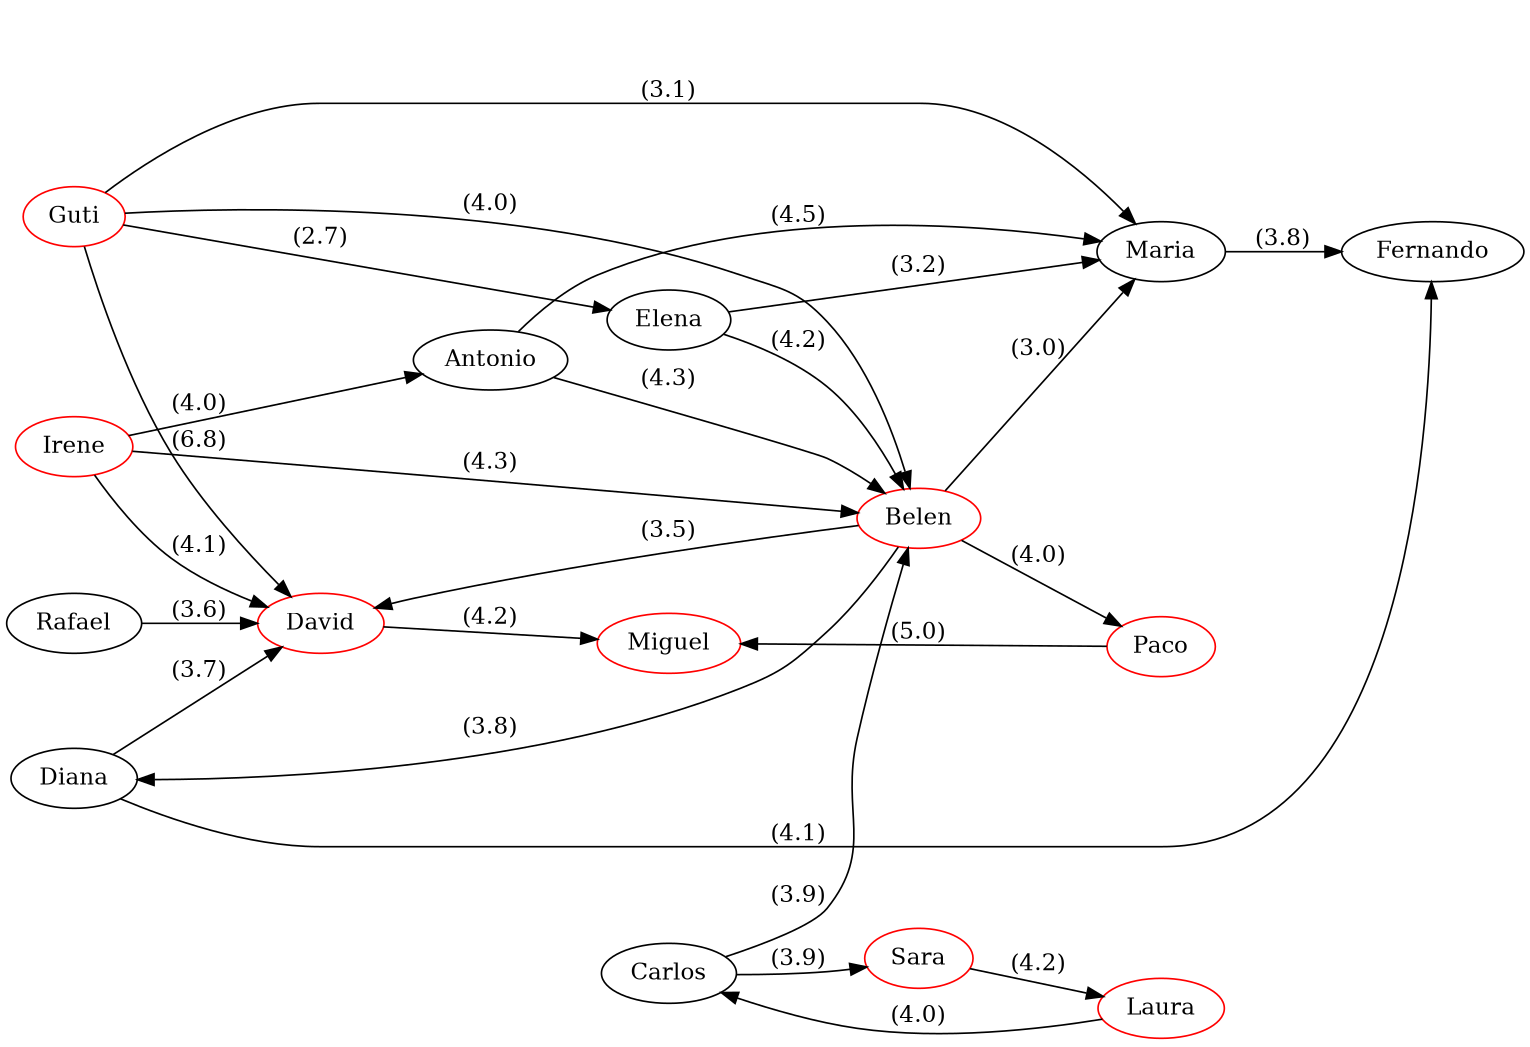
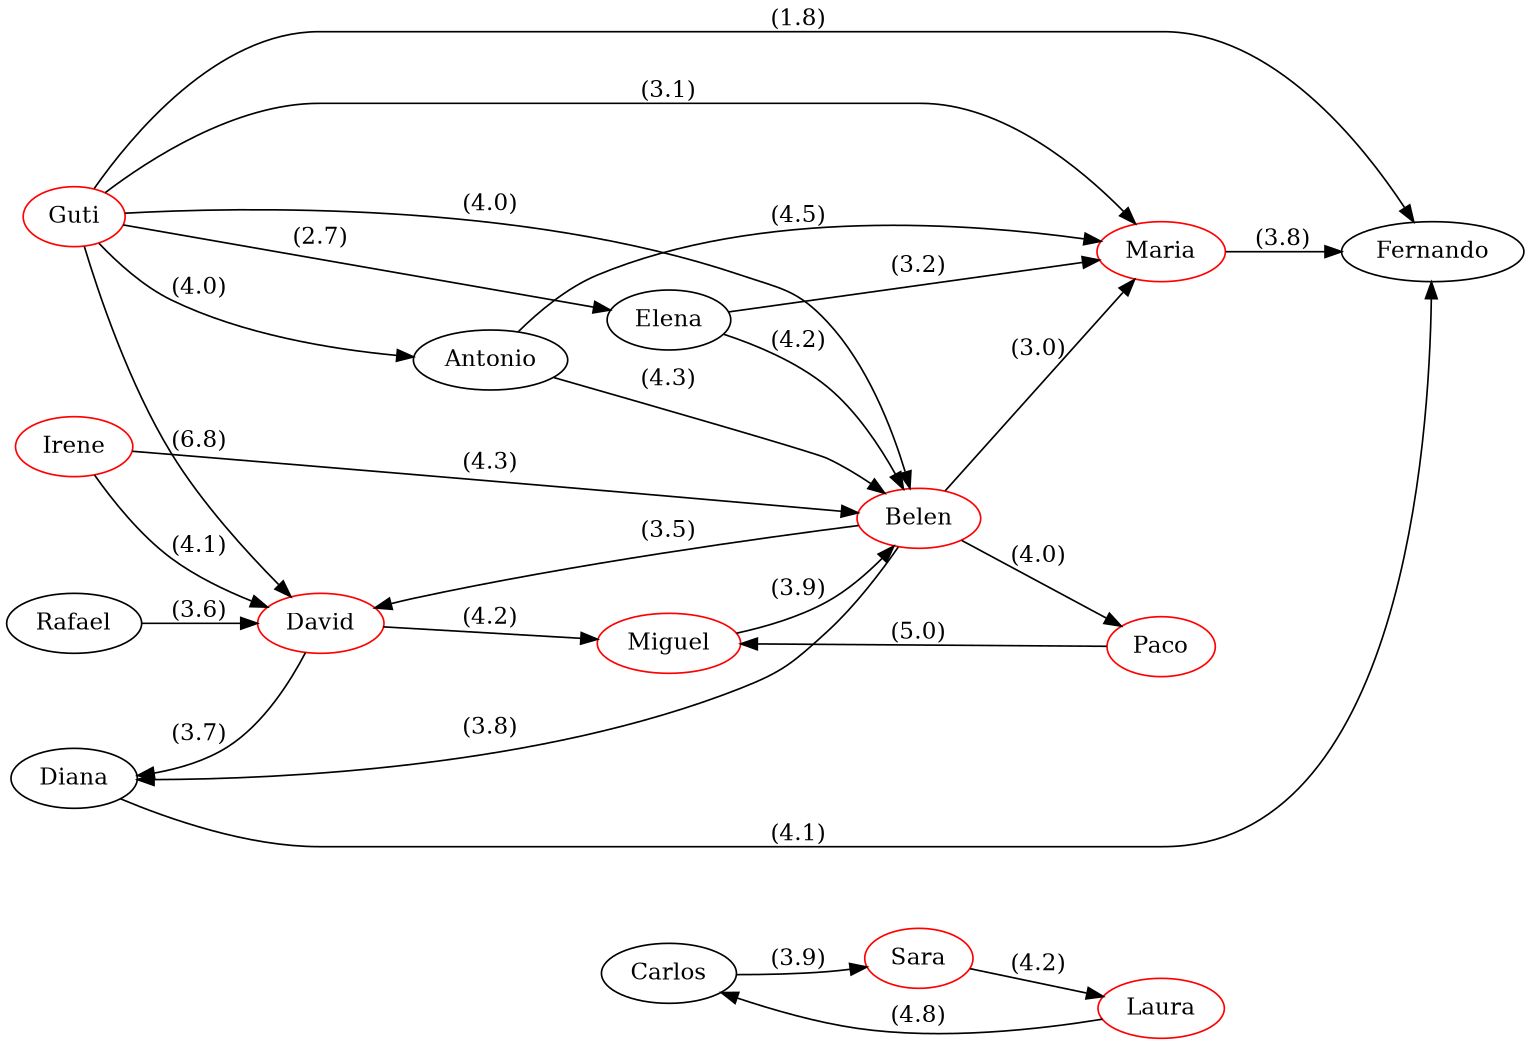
  strict digraph {
    rankdir=LR
    node [color=red]
    edge [color=black]
    n1 [label=Diana color=""]
    n2 [label=David]
    n3 [label=Fernando color=""]
    n4 [label=Miguel]
-   n5 [color=black label=Maria]
+   n5 [label=Maria]
    n6 [label=Guti]
    n7 [label=Belen]
    n8 [label=Elena color=""]
    n9 [label=Paco]
    n10 [label=Rafael color=""]
    n11 [label=Irene]
    n12 [label=Antonio color=""]
    n13 [label=Laura]
    n14 [label=Carlos color=""]
    n15 [label=Sara]
-   n1 -> n2 [label="(3.7)"]
+   n2 -> n1 [label="(3.7)"]
    n1 -> n3 [label="(4.1)"]
    n2 -> n4 [label="(4.2)"]
-   n14 -> n7 [label="(3.9)"]
+   n4 -> n7 [label="(3.9)"]
    n5 -> n3 [label="(3.8)"]
    n6 -> n2 [label="(6.8)"]
+   n6 -> n3 [label="(1.8)"]
    n6 -> n5 [label="(3.1)"]
    n6 -> n7 [label="(4.0)"]
    n6 -> n8 [label="(2.7)"]
    n7 -> n1 [label="(3.8)"]
    n7 -> n2 [label="(3.5)"]
    n7 -> n5 [label="(3.0)"]
    n7 -> n9 [label="(4.0)"]
    n8 -> n5 [label="(3.2)"]
    n8 -> n7 [label="(4.2)"]
    n9 -> n4 [label="(5.0)"]
    n10 -> n2 [label="(3.6)"]
    n11 -> n2 [label="(4.1)"]
    n11 -> n7 [label="(4.3)"]
-   n11 -> n12 [label="(4.0)"]
+   n6 -> n12 [label="(4.0)"]
    n12 -> n5 [label="(4.5)"]
    n12 -> n7 [label="(4.3)"]
-   n13 -> n14 [label="(4.0)"]
+   n13 -> n14 [label="(4.8)"]
    n14 -> n15 [label="(3.9)"]
    n15 -> n13 [label="(4.2)"]
  }
